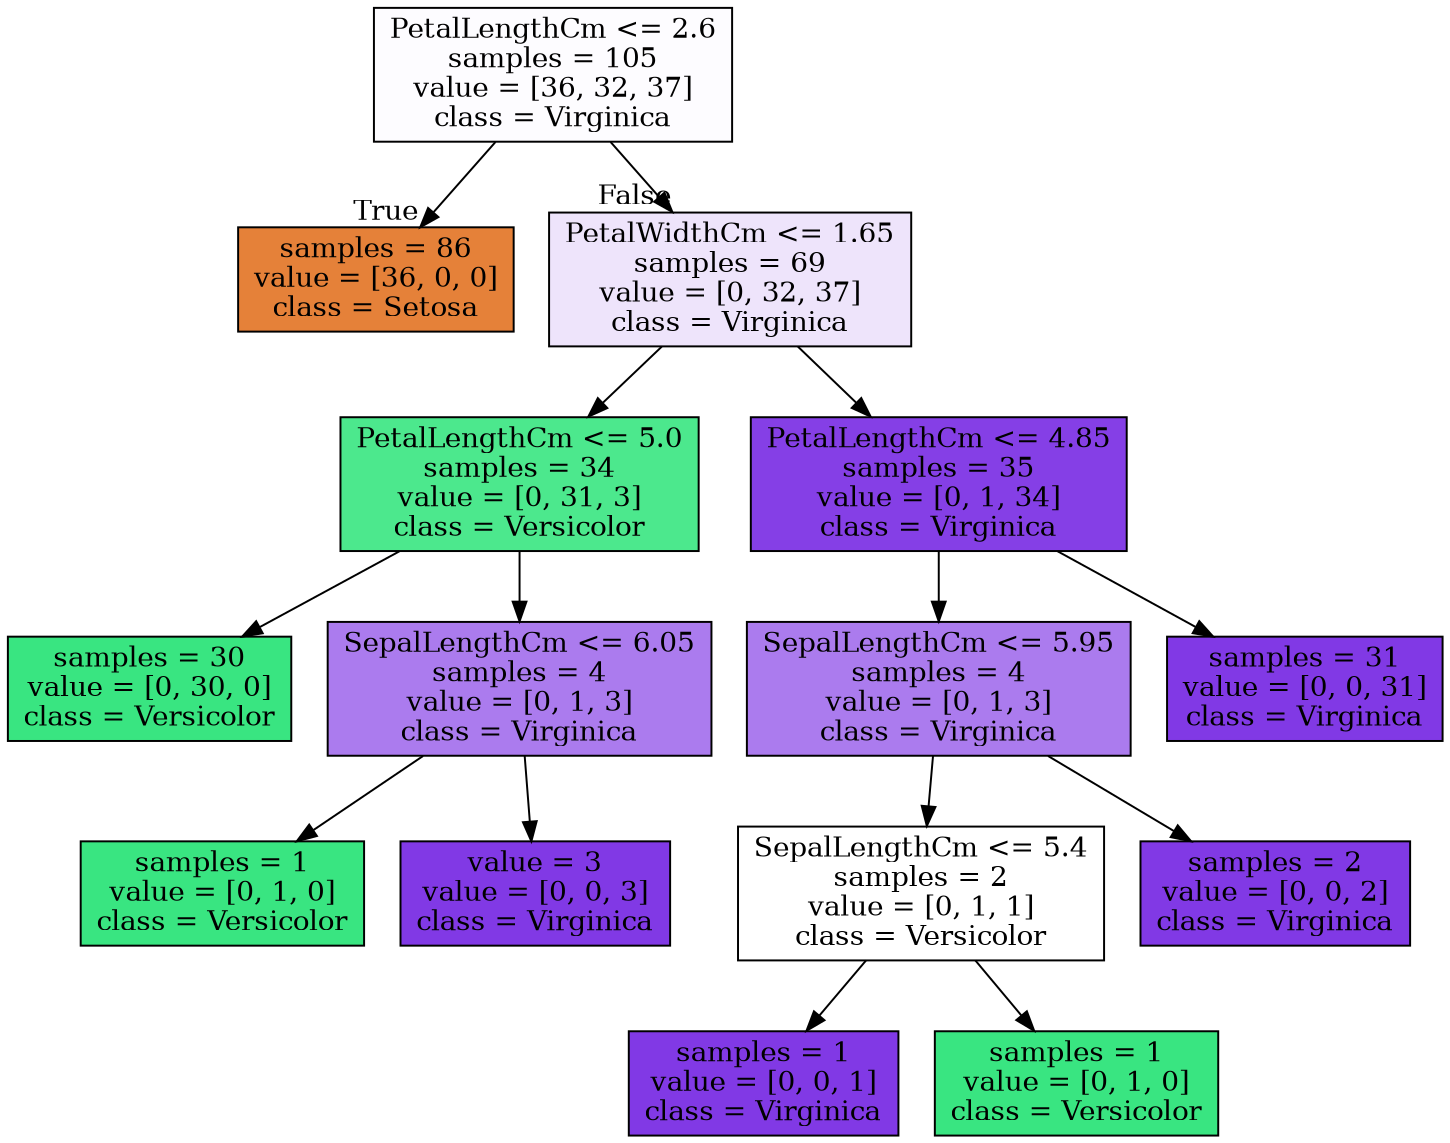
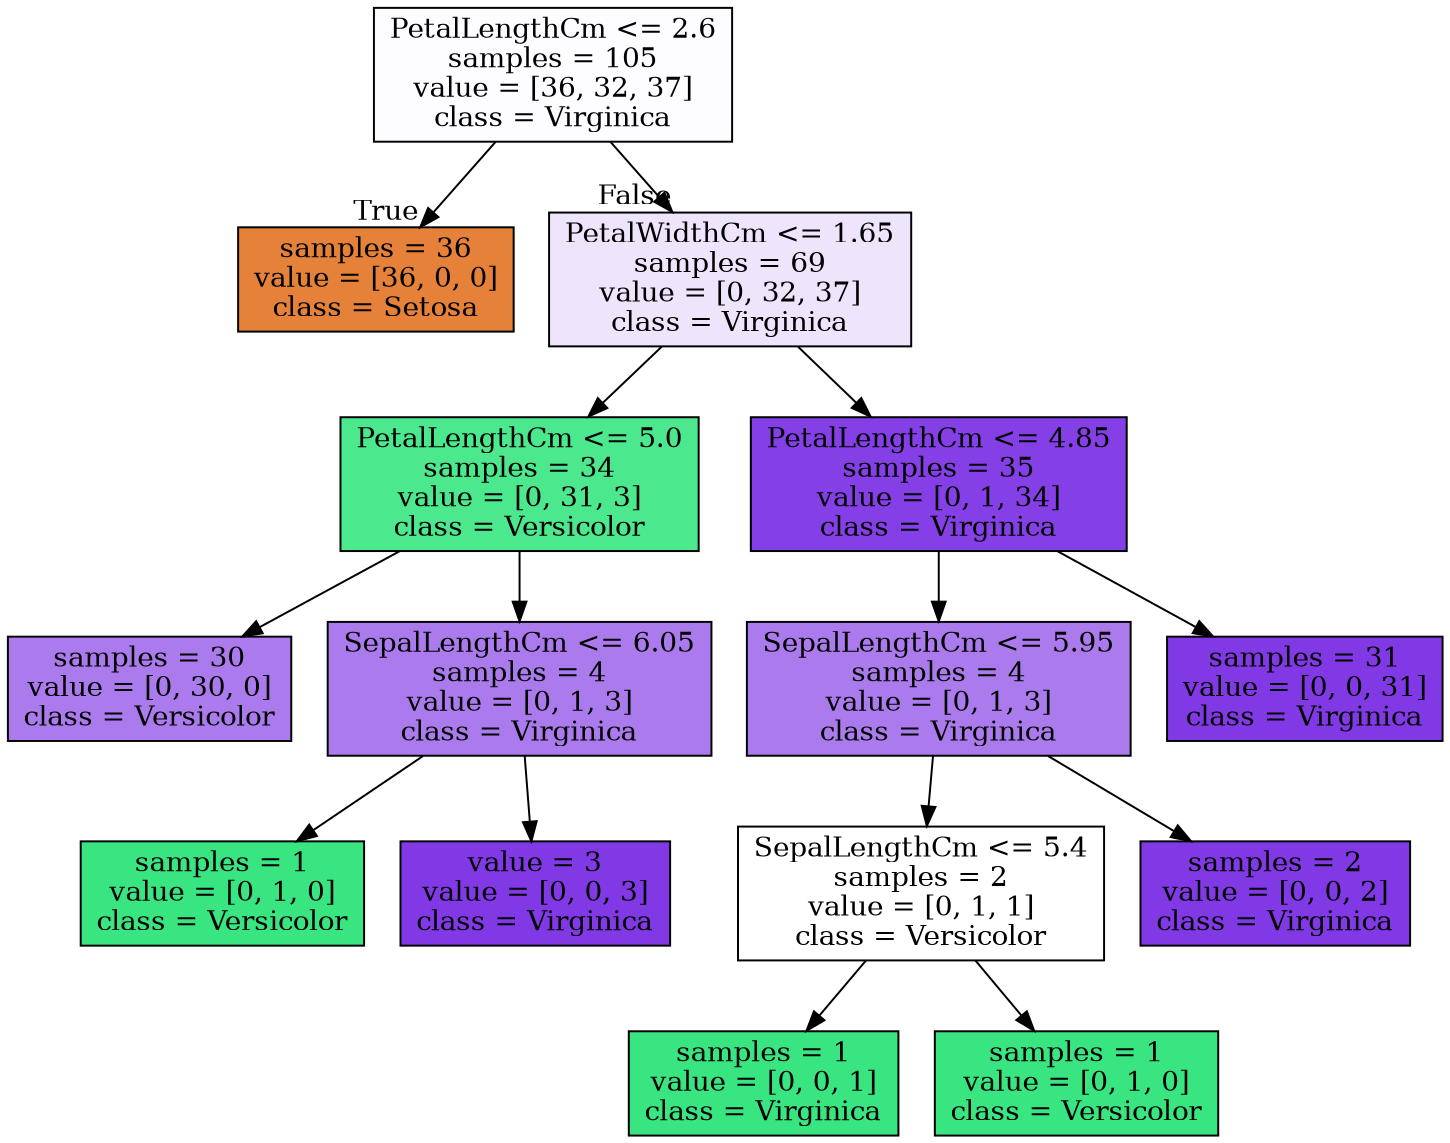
  digraph {
    node [color=black fillcolor="#8139e5" shape=box style=filled]
    n1 [fillcolor="#fdfcff" label="PetalLengthCm <= 2.6\nsamples = 105\nvalue = [36, 32, 37]\nclass = Virginica"]
-   n2 [fillcolor="#e58139" label="samples = 86\nvalue = [36, 0, 0]\nclass = Setosa"]
+   n2 [fillcolor="#e58139" label="samples = 36\nvalue = [36, 0, 0]\nclass = Setosa"]
    n3 [fillcolor="#eee4fb" label="PetalWidthCm <= 1.65\nsamples = 69\nvalue = [0, 32, 37]\nclass = Virginica"]
    n4 [fillcolor="#4ce88d" label="PetalLengthCm <= 5.0\nsamples = 34\nvalue = [0, 31, 3]\nclass = Versicolor"]
    n5 [fillcolor="#853fe6" label="PetalLengthCm <= 4.85\nsamples = 35\nvalue = [0, 1, 34]\nclass = Virginica"]
-   n6 [fillcolor="#39e581" label="samples = 30\nvalue = [0, 30, 0]\nclass = Versicolor"]
+   n6 [fillcolor="#ab7bee" label="samples = 30\nvalue = [0, 30, 0]\nclass = Versicolor"]
    n7 [fillcolor="#ab7bee" label="SepalLengthCm <= 6.05\nsamples = 4\nvalue = [0, 1, 3]\nclass = Virginica"]
    n8 [fillcolor="#ab7bee" label="SepalLengthCm <= 5.95\nsamples = 4\nvalue = [0, 1, 3]\nclass = Virginica"]
    n9 [label="samples = 31\nvalue = [0, 0, 31]\nclass = Virginica"]
    n10 [fillcolor="#39e581" label="samples = 1\nvalue = [0, 1, 0]\nclass = Versicolor"]
    n11 [label="value = 3\nvalue = [0, 0, 3]\nclass = Virginica"]
    n12 [fillcolor="#ffffff" label="SepalLengthCm <= 5.4\nsamples = 2\nvalue = [0, 1, 1]\nclass = Versicolor"]
    n13 [label="samples = 2\nvalue = [0, 0, 2]\nclass = Virginica"]
-   n14 [label="samples = 1\nvalue = [0, 0, 1]\nclass = Virginica"]
+   n14 [fillcolor="#39e581" label="samples = 1\nvalue = [0, 0, 1]\nclass = Virginica"]
    n15 [fillcolor="#39e581" label="samples = 1\nvalue = [0, 1, 0]\nclass = Versicolor"]
    n1 -> n2 [headlabel=True labelangle=45 labeldistance=2.5]
    n1 -> n3 [headlabel=False labelangle=-45 labeldistance=2.5]
    n3 -> n4
    n3 -> n5
    n4 -> n6
    n4 -> n7
    n5 -> n8
    n5 -> n9
    n7 -> n10
    n7 -> n11
    n8 -> n12
    n8 -> n13
    n12 -> n14
    n12 -> n15
  }
